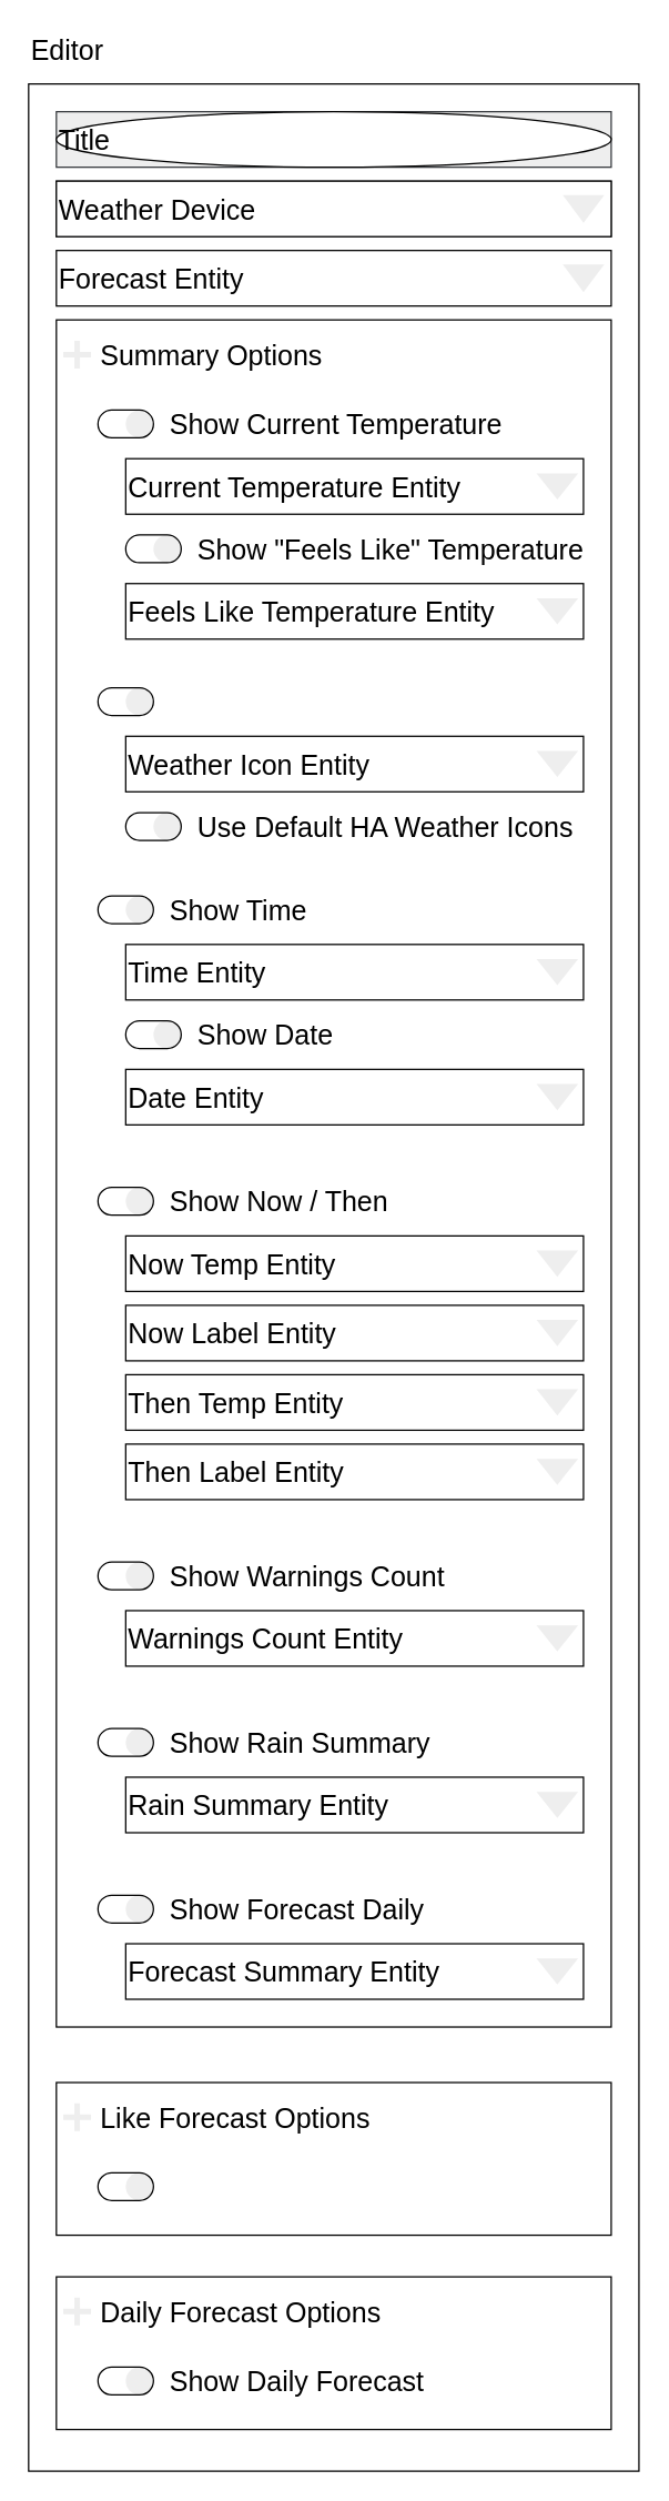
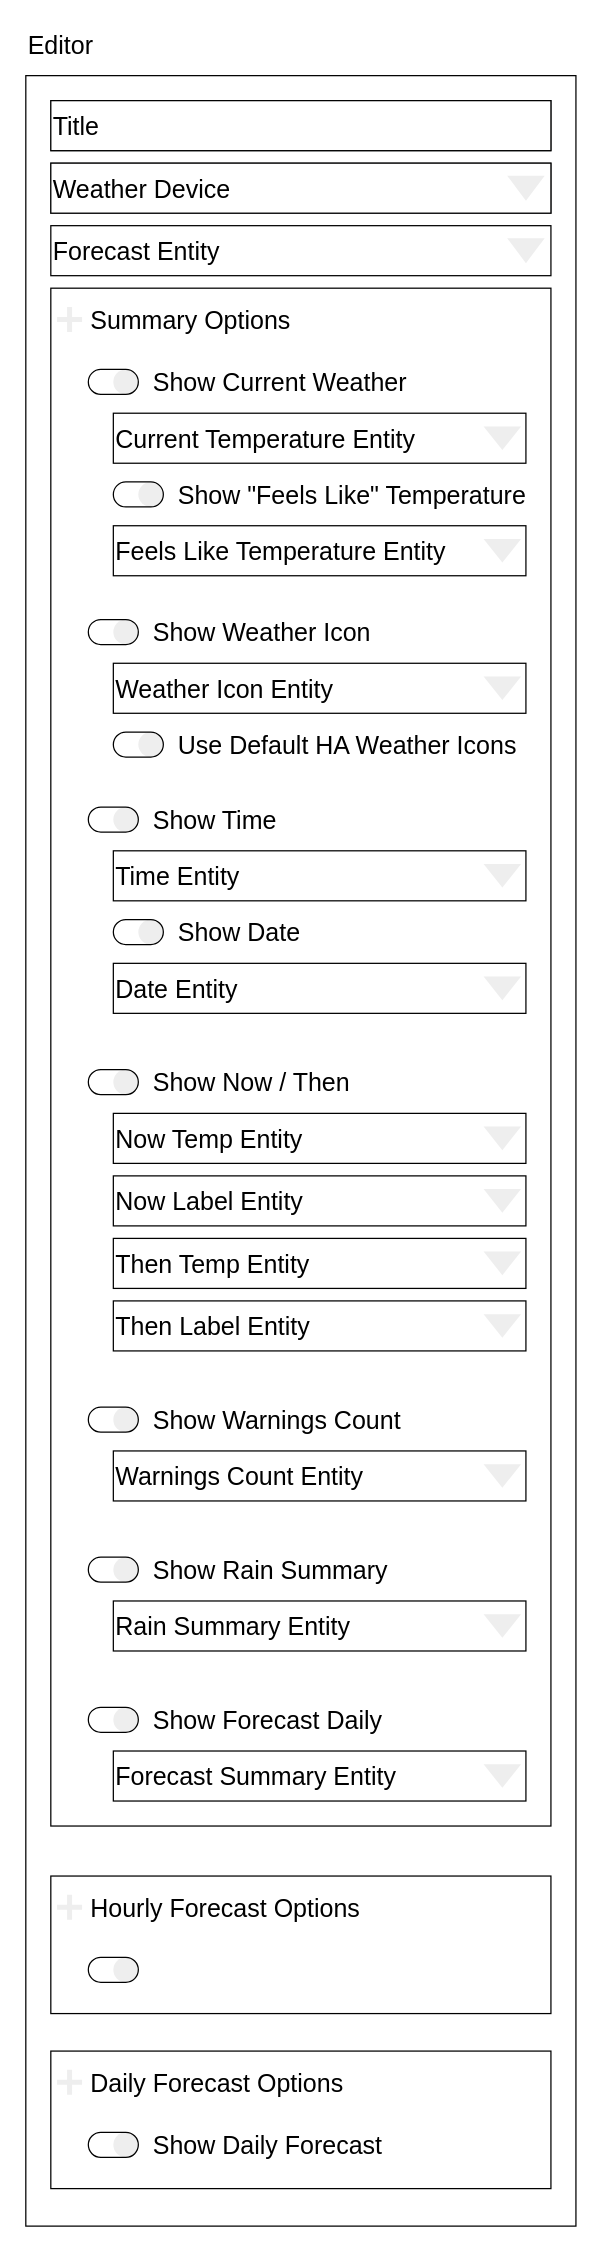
  <mxCell id="0" />
  <mxCell id="1" parent="0" />
  <mxCell id="2" value="" style="rounded=0;whiteSpace=wrap;html=1;" parent="1" vertex="1"><mxGeometry x="20" y="60" width="440" height="1720" as="geometry" /></mxCell>
  <mxCell id="3" value="" style="rounded=0;whiteSpace=wrap;html=1;fontSize=20;align=left;" parent="1" vertex="1"><mxGeometry x="40" y="230" width="400" height="1230" as="geometry" /></mxCell>
  <mxCell id="4" value="Editor" style="text;html=1;strokeColor=none;fillColor=none;align=left;verticalAlign=middle;whiteSpace=wrap;rounded=0;fontSize=20;" parent="1" vertex="1"><mxGeometry x="20" y="20" width="80" height="30" as="geometry" /></mxCell>
  <mxCell id="5" value="" style="group;fillColor=#eeeeee;strokeColor=#36393d;" parent="1" vertex="1" connectable="0"><mxGeometry x="40" y="130" width="400" height="40" as="geometry" /></mxCell>
  <mxCell id="6" value="Weather Device" style="rounded=0;whiteSpace=wrap;html=1;fontSize=20;align=left;" parent="5" vertex="1"><mxGeometry width="400" height="40" as="geometry" /></mxCell>
  <mxCell id="7" value="" style="triangle;whiteSpace=wrap;html=1;rotation=90;fillColor=#eeeeee;strokeColor=none;" parent="5" vertex="1"><mxGeometry x="370" y="5" width="20" height="30" as="geometry" /></mxCell>
  <mxCell id="8" value="" style="group" parent="1" vertex="1" connectable="0"><mxGeometry x="40" y="180" width="400" height="40" as="geometry" /></mxCell>
  <mxCell id="9" value="Forecast Entity" style="rounded=0;whiteSpace=wrap;html=1;fontSize=20;align=left;" parent="8" vertex="1"><mxGeometry width="400" height="40" as="geometry" /></mxCell>
  <mxCell id="10" value="" style="triangle;whiteSpace=wrap;html=1;rotation=90;fillColor=#eeeeee;strokeColor=none;" parent="8" vertex="1"><mxGeometry x="370" y="5" width="20" height="30" as="geometry" /></mxCell>
  <mxCell id="11" value="" style="group" parent="1" vertex="1" connectable="0"><mxGeometry x="90" y="380" width="340" height="30" as="geometry" /></mxCell>
  <mxCell id="12" value="Show &quot;Feels Like&quot; Temperature" style="rounded=0;whiteSpace=wrap;html=1;fontSize=20;align=left;strokeColor=none;fillColor=none;" parent="11" vertex="1"><mxGeometry x="50" width="290" height="30" as="geometry" /></mxCell>
  <mxCell id="13" value="" style="group" parent="11" vertex="1" connectable="0"><mxGeometry y="5" width="40" height="20" as="geometry" /></mxCell>
  <mxCell id="14" value="" style="ellipse;whiteSpace=wrap;html=1;aspect=fixed;fillColor=#eeeeee;strokeColor=none;" parent="13" vertex="1"><mxGeometry x="20" width="20" height="20" as="geometry" /></mxCell>
  <mxCell id="15" value="" style="rounded=1;whiteSpace=wrap;html=1;fillColor=none;arcSize=50;" parent="13" vertex="1"><mxGeometry width="40" height="20" as="geometry" /></mxCell>
  <mxCell id="16" value="" style="group" parent="1" vertex="1" connectable="0"><mxGeometry x="70" y="850" width="220" height="30" as="geometry" /></mxCell>
  <mxCell id="17" value="Show Now / Then" style="rounded=0;whiteSpace=wrap;html=1;fontSize=20;align=left;strokeColor=none;fillColor=none;" parent="16" vertex="1"><mxGeometry x="50" width="170" height="30" as="geometry" /></mxCell>
  <mxCell id="18" value="" style="group" parent="16" vertex="1" connectable="0"><mxGeometry y="5" width="40" height="20" as="geometry" /></mxCell>
  <mxCell id="19" value="" style="ellipse;whiteSpace=wrap;html=1;aspect=fixed;fillColor=#eeeeee;strokeColor=none;" parent="18" vertex="1"><mxGeometry x="20" width="20" height="20" as="geometry" /></mxCell>
  <mxCell id="20" value="" style="rounded=1;whiteSpace=wrap;html=1;fillColor=none;arcSize=50;" parent="18" vertex="1"><mxGeometry width="40" height="20" as="geometry" /></mxCell>
  <mxCell id="21" value="" style="group" parent="1" vertex="1" connectable="0"><mxGeometry x="70" y="1360" width="290" height="30" as="geometry" /></mxCell>
  <mxCell id="22" value="Show Forecast Daily" style="rounded=0;whiteSpace=wrap;html=1;fontSize=20;align=left;strokeColor=none;fillColor=none;" parent="21" vertex="1"><mxGeometry x="50" width="240" height="30" as="geometry" /></mxCell>
  <mxCell id="23" value="" style="group" parent="21" vertex="1" connectable="0"><mxGeometry y="5" width="40" height="20" as="geometry" /></mxCell>
  <mxCell id="24" value="" style="ellipse;whiteSpace=wrap;html=1;aspect=fixed;fillColor=#eeeeee;strokeColor=none;" parent="23" vertex="1"><mxGeometry x="20" width="20" height="20" as="geometry" /></mxCell>
  <mxCell id="25" value="" style="rounded=1;whiteSpace=wrap;html=1;fillColor=none;arcSize=50;" parent="23" vertex="1"><mxGeometry width="40" height="20" as="geometry" /></mxCell>
  <mxCell id="26" value="" style="group" parent="1" vertex="1" connectable="0"><mxGeometry x="90" y="1400" width="330" height="40" as="geometry" /></mxCell>
  <mxCell id="27" value="Forecast Summary Entity" style="rounded=0;whiteSpace=wrap;html=1;fontSize=20;align=left;" parent="26" vertex="1"><mxGeometry width="330" height="40" as="geometry" /></mxCell>
  <mxCell id="28" value="" style="triangle;whiteSpace=wrap;html=1;rotation=90;fillColor=#eeeeee;strokeColor=none;" parent="26" vertex="1"><mxGeometry x="301.714" y="5" width="18.857" height="30" as="geometry" /></mxCell>
  <mxCell id="29" value="" style="group" parent="1" vertex="1" connectable="0"><mxGeometry x="90" y="680" width="330" height="40" as="geometry" /></mxCell>
  <mxCell id="30" value="Time Entity" style="rounded=0;whiteSpace=wrap;html=1;fontSize=20;align=left;" parent="29" vertex="1"><mxGeometry width="330" height="40" as="geometry" /></mxCell>
  <mxCell id="31" value="" style="triangle;whiteSpace=wrap;html=1;rotation=90;fillColor=#eeeeee;strokeColor=none;" parent="29" vertex="1"><mxGeometry x="301.714" y="5" width="18.857" height="30" as="geometry" /></mxCell>
  <mxCell id="32" value="" style="group" parent="1" vertex="1" connectable="0"><mxGeometry x="45" y="240" width="235" height="30" as="geometry" /></mxCell>
  <mxCell id="33" value="" style="shape=cross;whiteSpace=wrap;html=1;fillColor=#eeeeee;strokeColor=none;" parent="32" vertex="1"><mxGeometry y="5" width="20" height="20" as="geometry" /></mxCell>
  <mxCell id="34" value="Summary Options" style="rounded=0;whiteSpace=wrap;html=1;fontSize=20;align=left;strokeColor=none;fillColor=none;" parent="32" vertex="1"><mxGeometry x="25" width="210" height="30" as="geometry" /></mxCell>
  <mxCell id="35" value="" style="group" parent="1" vertex="1" connectable="0"><mxGeometry x="70" y="640" width="160" height="30" as="geometry" /></mxCell>
  <mxCell id="36" value="Show Time" style="rounded=0;whiteSpace=wrap;html=1;fontSize=20;align=left;strokeColor=none;fillColor=none;" parent="35" vertex="1"><mxGeometry x="50" width="110" height="30" as="geometry" /></mxCell>
  <mxCell id="37" value="" style="group" parent="35" vertex="1" connectable="0"><mxGeometry y="5" width="40" height="20" as="geometry" /></mxCell>
  <mxCell id="38" value="" style="ellipse;whiteSpace=wrap;html=1;aspect=fixed;fillColor=#eeeeee;strokeColor=none;" parent="37" vertex="1"><mxGeometry x="20" width="20" height="20" as="geometry" /></mxCell>
  <mxCell id="39" value="" style="rounded=1;whiteSpace=wrap;html=1;fillColor=none;arcSize=50;" parent="37" vertex="1"><mxGeometry width="40" height="20" as="geometry" /></mxCell>
  <mxCell id="40" value="" style="group" parent="1" vertex="1" connectable="0"><mxGeometry x="90" y="730" width="160" height="30" as="geometry" /></mxCell>
  <mxCell id="41" value="Show Date" style="rounded=0;whiteSpace=wrap;html=1;fontSize=20;align=left;strokeColor=none;fillColor=none;" parent="40" vertex="1"><mxGeometry x="50" width="110" height="30" as="geometry" /></mxCell>
  <mxCell id="42" value="" style="group" parent="40" vertex="1" connectable="0"><mxGeometry y="5" width="40" height="20" as="geometry" /></mxCell>
  <mxCell id="43" value="" style="ellipse;whiteSpace=wrap;html=1;aspect=fixed;fillColor=#eeeeee;strokeColor=none;" parent="42" vertex="1"><mxGeometry x="20" width="20" height="20" as="geometry" /></mxCell>
  <mxCell id="44" value="" style="rounded=1;whiteSpace=wrap;html=1;fillColor=none;arcSize=50;" parent="42" vertex="1"><mxGeometry width="40" height="20" as="geometry" /></mxCell>
  <mxCell id="45" value="" style="group" parent="1" vertex="1" connectable="0"><mxGeometry x="90" y="770" width="330" height="40" as="geometry" /></mxCell>
  <mxCell id="46" value="Date Entity" style="rounded=0;whiteSpace=wrap;html=1;fontSize=20;align=left;" parent="45" vertex="1"><mxGeometry width="330" height="40" as="geometry" /></mxCell>
  <mxCell id="47" value="" style="triangle;whiteSpace=wrap;html=1;rotation=90;fillColor=#eeeeee;strokeColor=none;" parent="45" vertex="1"><mxGeometry x="301.714" y="5" width="18.857" height="30" as="geometry" /></mxCell>
  <mxCell id="48" value="" style="group" parent="1" vertex="1" connectable="0"><mxGeometry x="90" y="580" width="340" height="30" as="geometry" /></mxCell>
  <mxCell id="49" value="Use Default HA Weather Icons" style="rounded=0;whiteSpace=wrap;html=1;fontSize=20;align=left;strokeColor=none;fillColor=none;" parent="48" vertex="1"><mxGeometry x="50" width="290" height="30" as="geometry" /></mxCell>
  <mxCell id="50" value="" style="group" parent="48" vertex="1" connectable="0"><mxGeometry y="5" width="40" height="20" as="geometry" /></mxCell>
  <mxCell id="51" value="" style="ellipse;whiteSpace=wrap;html=1;aspect=fixed;fillColor=#eeeeee;strokeColor=none;" parent="50" vertex="1"><mxGeometry x="20" width="20" height="20" as="geometry" /></mxCell>
  <mxCell id="52" value="" style="rounded=1;whiteSpace=wrap;html=1;fillColor=none;arcSize=50;" parent="50" vertex="1"><mxGeometry width="40" height="20" as="geometry" /></mxCell>
  <mxCell id="53" value="" style="group" parent="1" vertex="1" connectable="0"><mxGeometry x="90" y="420" width="330" height="40" as="geometry" /></mxCell>
  <mxCell id="54" value="Feels Like Temperature Entity" style="rounded=0;whiteSpace=wrap;html=1;fontSize=20;align=left;" parent="53" vertex="1"><mxGeometry width="330" height="40" as="geometry" /></mxCell>
  <mxCell id="55" value="" style="triangle;whiteSpace=wrap;html=1;rotation=90;fillColor=#eeeeee;strokeColor=none;" parent="53" vertex="1"><mxGeometry x="301.714" y="5" width="18.857" height="30" as="geometry" /></mxCell>
  <mxCell id="56" value="" style="group" parent="1" vertex="1" connectable="0"><mxGeometry x="90" y="890" width="330" height="40" as="geometry" /></mxCell>
  <mxCell id="57" value="Now Temp Entity" style="rounded=0;whiteSpace=wrap;html=1;fontSize=20;align=left;" parent="56" vertex="1"><mxGeometry width="330" height="40" as="geometry" /></mxCell>
  <mxCell id="58" value="" style="triangle;whiteSpace=wrap;html=1;rotation=90;fillColor=#eeeeee;strokeColor=none;" parent="56" vertex="1"><mxGeometry x="301.714" y="5" width="18.857" height="30" as="geometry" /></mxCell>
  <mxCell id="59" value="" style="group" parent="1" vertex="1" connectable="0"><mxGeometry x="90" y="940" width="330" height="40" as="geometry" /></mxCell>
  <mxCell id="60" value="Now Label Entity" style="rounded=0;whiteSpace=wrap;html=1;fontSize=20;align=left;" parent="59" vertex="1"><mxGeometry width="330" height="40" as="geometry" /></mxCell>
  <mxCell id="61" value="" style="triangle;whiteSpace=wrap;html=1;rotation=90;fillColor=#eeeeee;strokeColor=none;" parent="59" vertex="1"><mxGeometry x="301.714" y="5" width="18.857" height="30" as="geometry" /></mxCell>
  <mxCell id="62" value="" style="group" parent="1" vertex="1" connectable="0"><mxGeometry x="90" y="990" width="330" height="40" as="geometry" /></mxCell>
  <mxCell id="63" value="Then Temp Entity" style="rounded=0;whiteSpace=wrap;html=1;fontSize=20;align=left;" parent="62" vertex="1"><mxGeometry width="330" height="40" as="geometry" /></mxCell>
  <mxCell id="64" value="" style="triangle;whiteSpace=wrap;html=1;rotation=90;fillColor=#eeeeee;strokeColor=none;" parent="62" vertex="1"><mxGeometry x="301.714" y="5" width="18.857" height="30" as="geometry" /></mxCell>
  <mxCell id="65" value="" style="group" parent="1" vertex="1" connectable="0"><mxGeometry x="90" y="1040" width="330" height="40" as="geometry" /></mxCell>
  <mxCell id="66" value="Then Label Entity" style="rounded=0;whiteSpace=wrap;html=1;fontSize=20;align=left;" parent="65" vertex="1"><mxGeometry width="330" height="40" as="geometry" /></mxCell>
  <mxCell id="67" value="" style="triangle;whiteSpace=wrap;html=1;rotation=90;fillColor=#eeeeee;strokeColor=none;" parent="65" vertex="1"><mxGeometry x="301.714" y="5" width="18.857" height="30" as="geometry" /></mxCell>
  <mxCell id="68" value="" style="group" parent="1" vertex="1" connectable="0"><mxGeometry x="70" y="1120" width="270" height="30" as="geometry" /></mxCell>
  <mxCell id="69" value="Show Warnings Count" style="rounded=0;whiteSpace=wrap;html=1;fontSize=20;align=left;strokeColor=none;fillColor=none;" parent="68" vertex="1"><mxGeometry x="50" width="220" height="30" as="geometry" /></mxCell>
  <mxCell id="70" value="" style="group" parent="68" vertex="1" connectable="0"><mxGeometry y="5" width="40" height="20" as="geometry" /></mxCell>
  <mxCell id="71" value="" style="ellipse;whiteSpace=wrap;html=1;aspect=fixed;fillColor=#eeeeee;strokeColor=none;" parent="70" vertex="1"><mxGeometry x="20" width="20" height="20" as="geometry" /></mxCell>
  <mxCell id="72" value="" style="rounded=1;whiteSpace=wrap;html=1;fillColor=none;arcSize=50;" parent="70" vertex="1"><mxGeometry width="40" height="20" as="geometry" /></mxCell>
  <mxCell id="73" value="" style="group" parent="1" vertex="1" connectable="0"><mxGeometry x="90" y="1160" width="330" height="40" as="geometry" /></mxCell>
  <mxCell id="74" value="Warnings Count Entity" style="rounded=0;whiteSpace=wrap;html=1;fontSize=20;align=left;" parent="73" vertex="1"><mxGeometry width="330" height="40" as="geometry" /></mxCell>
  <mxCell id="75" value="" style="triangle;whiteSpace=wrap;html=1;rotation=90;fillColor=#eeeeee;strokeColor=none;" parent="73" vertex="1"><mxGeometry x="301.714" y="5" width="18.857" height="30" as="geometry" /></mxCell>
  <mxCell id="76" value="" style="group" parent="1" vertex="1" connectable="0"><mxGeometry x="70" y="1240" width="270" height="30" as="geometry" /></mxCell>
  <mxCell id="77" value="Show Rain Summary" style="rounded=0;whiteSpace=wrap;html=1;fontSize=20;align=left;strokeColor=none;fillColor=none;" parent="76" vertex="1"><mxGeometry x="50" width="220" height="30" as="geometry" /></mxCell>
  <mxCell id="78" value="" style="group" parent="76" vertex="1" connectable="0"><mxGeometry y="5" width="40" height="20" as="geometry" /></mxCell>
  <mxCell id="79" value="" style="ellipse;whiteSpace=wrap;html=1;aspect=fixed;fillColor=#eeeeee;strokeColor=none;" parent="78" vertex="1"><mxGeometry x="20" width="20" height="20" as="geometry" /></mxCell>
  <mxCell id="80" value="" style="rounded=1;whiteSpace=wrap;html=1;fillColor=none;arcSize=50;" parent="78" vertex="1"><mxGeometry width="40" height="20" as="geometry" /></mxCell>
  <mxCell id="81" value="" style="group" parent="1" vertex="1" connectable="0"><mxGeometry x="90" y="1280" width="330" height="40" as="geometry" /></mxCell>
  <mxCell id="82" value="Rain Summary Entity" style="rounded=0;whiteSpace=wrap;html=1;fontSize=20;align=left;" parent="81" vertex="1"><mxGeometry width="330" height="40" as="geometry" /></mxCell>
  <mxCell id="83" value="" style="triangle;whiteSpace=wrap;html=1;rotation=90;fillColor=#eeeeee;strokeColor=none;" parent="81" vertex="1"><mxGeometry x="301.714" y="5" width="18.857" height="30" as="geometry" /></mxCell>
  <mxCell id="84" value="" style="group" parent="1" vertex="1" connectable="0"><mxGeometry x="70" y="290" width="340" height="40" as="geometry" /></mxCell>
- <mxCell id="85" value="Show Current Temperature" style="rounded=0;whiteSpace=wrap;html=1;fontSize=20;align=left;strokeColor=none;fillColor=none;" parent="84" vertex="1"><mxGeometry x="50" width="290" height="30" as="geometry" /></mxCell>
+ <mxCell id="85" value="Show Current Weather" style="rounded=0;whiteSpace=wrap;html=1;fontSize=20;align=left;strokeColor=none;fillColor=none;" parent="84" vertex="1"><mxGeometry x="50" width="290" height="30" as="geometry" /></mxCell>
  <mxCell id="86" value="" style="group" parent="84" vertex="1" connectable="0"><mxGeometry y="5" width="40" height="20" as="geometry" /></mxCell>
  <mxCell id="87" value="" style="ellipse;whiteSpace=wrap;html=1;aspect=fixed;fillColor=#eeeeee;strokeColor=none;" parent="86" vertex="1"><mxGeometry x="20" width="20" height="20" as="geometry" /></mxCell>
  <mxCell id="88" value="" style="rounded=1;whiteSpace=wrap;html=1;fillColor=none;arcSize=50;" parent="86" vertex="1"><mxGeometry width="40" height="20" as="geometry" /></mxCell>
  <mxCell id="89" value="" style="group" parent="1" vertex="1" connectable="0"><mxGeometry x="90" y="330" width="330" height="40" as="geometry" /></mxCell>
  <mxCell id="90" value="Current Temperature Entity" style="rounded=0;whiteSpace=wrap;html=1;fontSize=20;align=left;" parent="89" vertex="1"><mxGeometry width="330" height="40" as="geometry" /></mxCell>
  <mxCell id="91" value="" style="triangle;whiteSpace=wrap;html=1;rotation=90;fillColor=#eeeeee;strokeColor=none;" parent="89" vertex="1"><mxGeometry x="301.714" y="5" width="18.857" height="30" as="geometry" /></mxCell>
  <mxCell id="92" value="" style="group" parent="1" vertex="1" connectable="0"><mxGeometry x="40" y="1500" width="400" height="110" as="geometry" /></mxCell>
  <mxCell id="93" value="" style="rounded=0;whiteSpace=wrap;html=1;fontSize=20;align=left;" parent="92" vertex="1"><mxGeometry width="400" height="110" as="geometry" /></mxCell>
  <mxCell id="94" value="" style="group" parent="92" vertex="1" connectable="0"><mxGeometry x="5" y="10" width="260" height="30" as="geometry" /></mxCell>
  <mxCell id="95" value="" style="shape=cross;whiteSpace=wrap;html=1;fillColor=#eeeeee;strokeColor=none;" parent="94" vertex="1"><mxGeometry y="5" width="20" height="20" as="geometry" /></mxCell>
- <mxCell id="96" value="Like Forecast Options" style="rounded=0;whiteSpace=wrap;html=1;fontSize=20;align=left;strokeColor=none;fillColor=none;" parent="94" vertex="1"><mxGeometry x="25" width="235" height="30" as="geometry" /></mxCell>
+ <mxCell id="96" value="Hourly Forecast Options" style="rounded=0;whiteSpace=wrap;html=1;fontSize=20;align=left;strokeColor=none;fillColor=none;" parent="94" vertex="1"><mxGeometry x="25" width="235" height="30" as="geometry" /></mxCell>
  <mxCell id="97" value="" style="group" parent="92" vertex="1" connectable="0"><mxGeometry x="30" y="60" width="340" height="30" as="geometry" /></mxCell>
  <mxCell id="98" value="" style="group" parent="97" vertex="1" connectable="0"><mxGeometry y="5" width="40" height="20" as="geometry" /></mxCell>
  <mxCell id="99" value="" style="ellipse;whiteSpace=wrap;html=1;aspect=fixed;fillColor=#eeeeee;strokeColor=none;" parent="98" vertex="1"><mxGeometry x="20" width="20" height="20" as="geometry" /></mxCell>
  <mxCell id="100" value="" style="rounded=1;whiteSpace=wrap;html=1;fillColor=none;arcSize=50;" parent="98" vertex="1"><mxGeometry width="40" height="20" as="geometry" /></mxCell>
  <mxCell id="101" value="" style="group" parent="1" vertex="1" connectable="0"><mxGeometry x="40" y="1640" width="400" height="110" as="geometry" /></mxCell>
  <mxCell id="102" value="" style="rounded=0;whiteSpace=wrap;html=1;fontSize=20;align=left;" parent="101" vertex="1"><mxGeometry width="400" height="110" as="geometry" /></mxCell>
  <mxCell id="103" value="" style="group" parent="101" vertex="1" connectable="0"><mxGeometry x="5" y="10" width="260" height="30" as="geometry" /></mxCell>
  <mxCell id="104" value="" style="shape=cross;whiteSpace=wrap;html=1;fillColor=#eeeeee;strokeColor=none;" parent="103" vertex="1"><mxGeometry y="5" width="20" height="20" as="geometry" /></mxCell>
  <mxCell id="105" value="Daily Forecast Options" style="rounded=0;whiteSpace=wrap;html=1;fontSize=20;align=left;strokeColor=none;fillColor=none;" parent="103" vertex="1"><mxGeometry x="25" width="235" height="30" as="geometry" /></mxCell>
  <mxCell id="106" value="" style="group" parent="101" vertex="1" connectable="0"><mxGeometry x="30" y="60" width="340" height="30" as="geometry" /></mxCell>
  <mxCell id="107" value="Show Daily Forecast" style="rounded=0;whiteSpace=wrap;html=1;fontSize=20;align=left;strokeColor=none;fillColor=none;" parent="106" vertex="1"><mxGeometry x="50" width="290" height="30" as="geometry" /></mxCell>
  <mxCell id="108" value="" style="group" parent="106" vertex="1" connectable="0"><mxGeometry y="5" width="40" height="20" as="geometry" /></mxCell>
  <mxCell id="109" value="" style="ellipse;whiteSpace=wrap;html=1;aspect=fixed;fillColor=#eeeeee;strokeColor=none;" parent="108" vertex="1"><mxGeometry x="20" width="20" height="20" as="geometry" /></mxCell>
  <mxCell id="110" value="" style="rounded=1;whiteSpace=wrap;html=1;fillColor=none;arcSize=50;" parent="108" vertex="1"><mxGeometry width="40" height="20" as="geometry" /></mxCell>
  <mxCell id="111" value="" style="group;fillColor=#eeeeee;strokeColor=#36393d;" parent="1" vertex="1" connectable="0"><mxGeometry x="40" y="80" width="400" height="40" as="geometry" /></mxCell>
- <mxCell id="112" value="Title" style="ellipse;whiteSpace=wrap;html=1;fontSize=20;align=left;" parent="111" vertex="1"><mxGeometry width="400" height="40" as="geometry" /></mxCell>
+ <mxCell id="112" value="Title" style="rounded=0;whiteSpace=wrap;html=1;fontSize=20;align=left;" parent="111" vertex="1"><mxGeometry width="400" height="40" as="geometry" /></mxCell>
  <mxCell id="113" value="" style="group" vertex="1" connectable="0" parent="1"><mxGeometry x="70" y="490" width="340" height="40" as="geometry" /></mxCell>
+ <mxCell id="114" value="Show Weather Icon" style="rounded=0;whiteSpace=wrap;html=1;fontSize=20;align=left;strokeColor=none;fillColor=none;" vertex="1" parent="113"><mxGeometry x="50" width="290" height="30" as="geometry" /></mxCell>
  <mxCell id="115" value="" style="group" vertex="1" connectable="0" parent="113"><mxGeometry y="5" width="40" height="20" as="geometry" /></mxCell>
  <mxCell id="116" value="" style="ellipse;whiteSpace=wrap;html=1;aspect=fixed;fillColor=#eeeeee;strokeColor=none;" vertex="1" parent="115"><mxGeometry x="20" width="20" height="20" as="geometry" /></mxCell>
  <mxCell id="117" value="" style="rounded=1;whiteSpace=wrap;html=1;fillColor=none;arcSize=50;" vertex="1" parent="115"><mxGeometry width="40" height="20" as="geometry" /></mxCell>
  <mxCell id="118" value="" style="group" vertex="1" connectable="0" parent="1"><mxGeometry x="90" y="530" width="330" height="40" as="geometry" /></mxCell>
  <mxCell id="119" value="Weather Icon Entity" style="rounded=0;whiteSpace=wrap;html=1;fontSize=20;align=left;" vertex="1" parent="118"><mxGeometry width="330" height="40" as="geometry" /></mxCell>
  <mxCell id="120" value="" style="triangle;whiteSpace=wrap;html=1;rotation=90;fillColor=#eeeeee;strokeColor=none;" vertex="1" parent="118"><mxGeometry x="301.714" y="5" width="18.857" height="30" as="geometry" /></mxCell>
